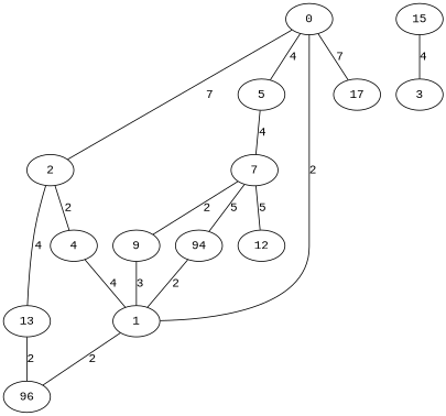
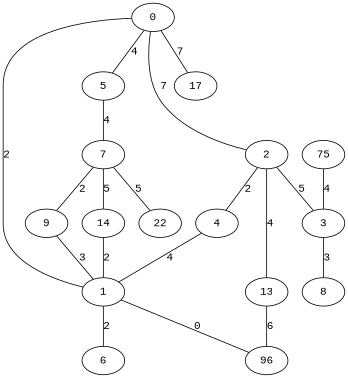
  graph {
    fontname="Liberation Mono"
    node [fontname="Liberation Mono" habit=6 x=4 y=7]
    edge [fontname="Liberation Mono" weight=2]
    0 [habit=2 y=6]
    1 [habit=4 x=3]
    2 [habit=1 y=3]
    5 [x=6 y=9]
    n5 [habit=1 label=17 x=2 y=10]
+   6 [habit=8 x=1 y=8]
    n7 [habit=8 label=96 x=1 y=5]
    3 [x=7 y=3]
    4 [x=3 y=4]
    13 [base=1 habit=7 x=2 y=2]
    7 [x=7 y=8]
+   8 [base=2 habit=3 x=8 y=5]
    9 [habit=9 x=5]
-   12 [habit=5 x=9 y=10]
-   14 [habit=10 y=9 label=94]
-   15 [habit=2 x=9 y=1]
+   12 [habit=5 x=9 y=10 label=22]
+   14 [habit=10 y=9]
+   15 [habit=2 x=9 y=1 label=75]
    0 -- 1 [label=2]
    0 -- 2 [label=7]
    0 -- 5 [label=4 weight=5]
    0 -- n5 [label=7 weight=7]
-   1 -- n7 [label=2]
+   1 -- 6 [label=2]
+   1 -- n7 [label=0]
+   2 -- 3 [label=5 weight=5]
    2 -- 4 [label=2]
    2 -- 13 [label=4 weight=4]
    5 -- 7 [label=4 weight=4]
+   3 -- 8 [label=3 weight=3]
    4 -- 1 [label=4 weight=4]
-   13 -- n7 [label=2 weight=6]
+   13 -- n7 [label=6 weight=6]
    7 -- 9 [label=2]
    7 -- 12 [label=5 weight=5]
    7 -- 14 [label=5 weight=5]
    9 -- 1 [label=3 weight=3]
    14 -- 1 [label=2 weight=4]
    15 -- 3 [label=4 weight=4]
  }
